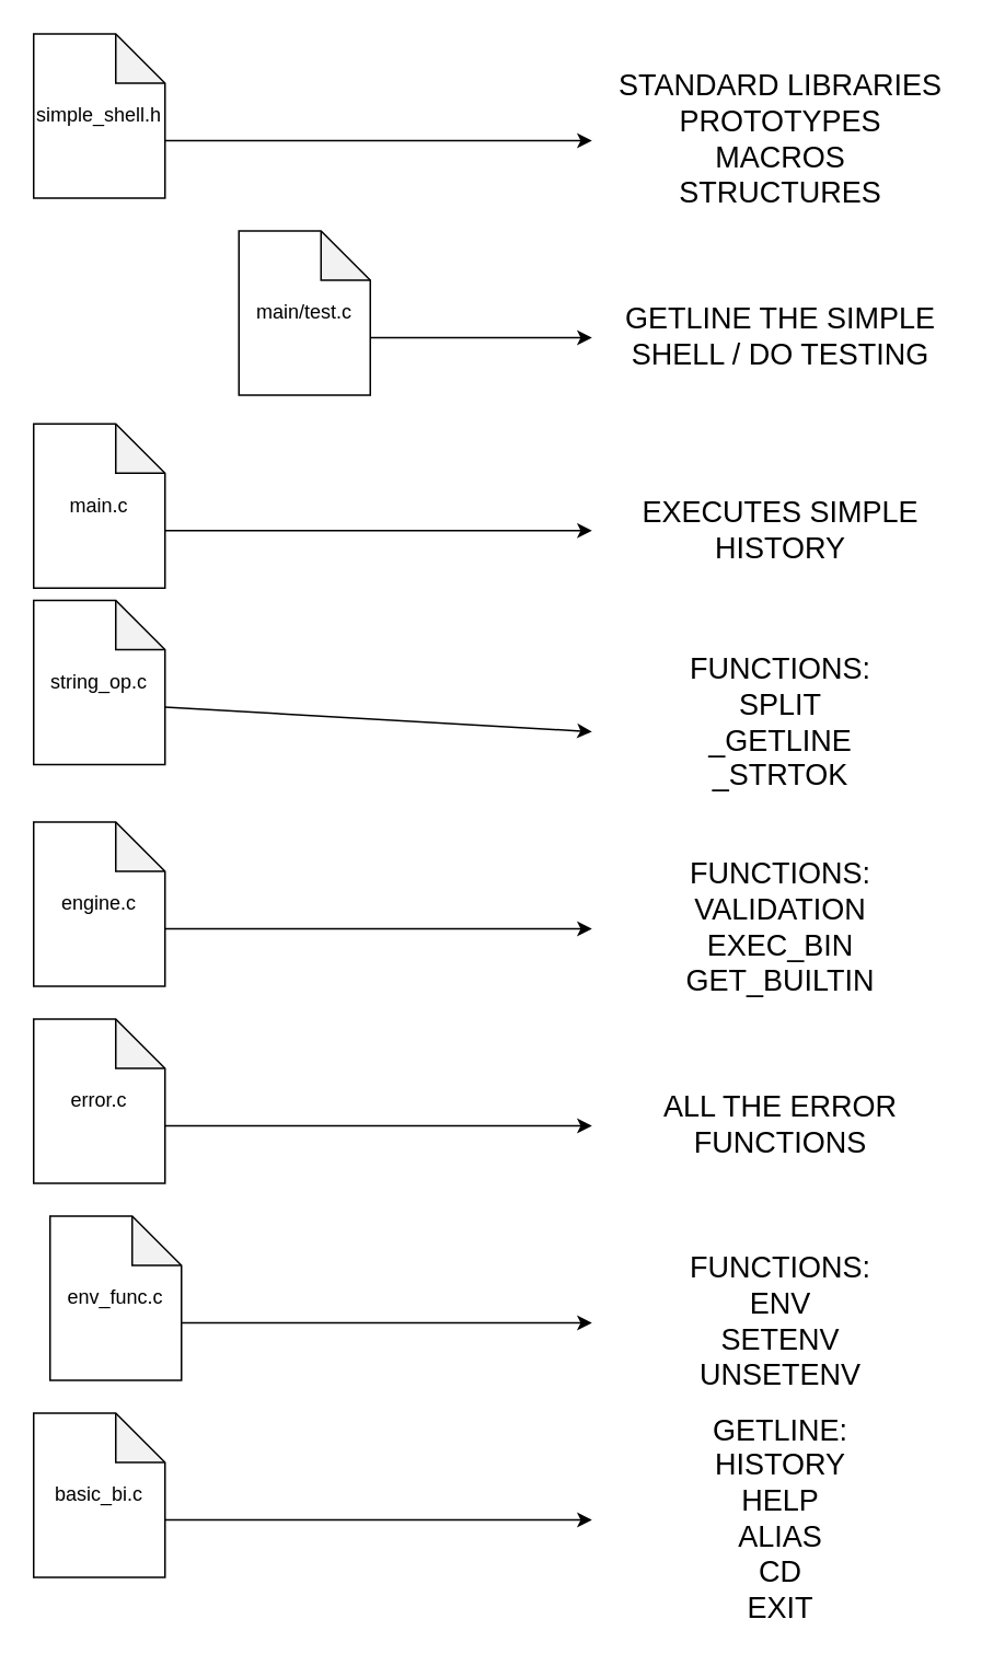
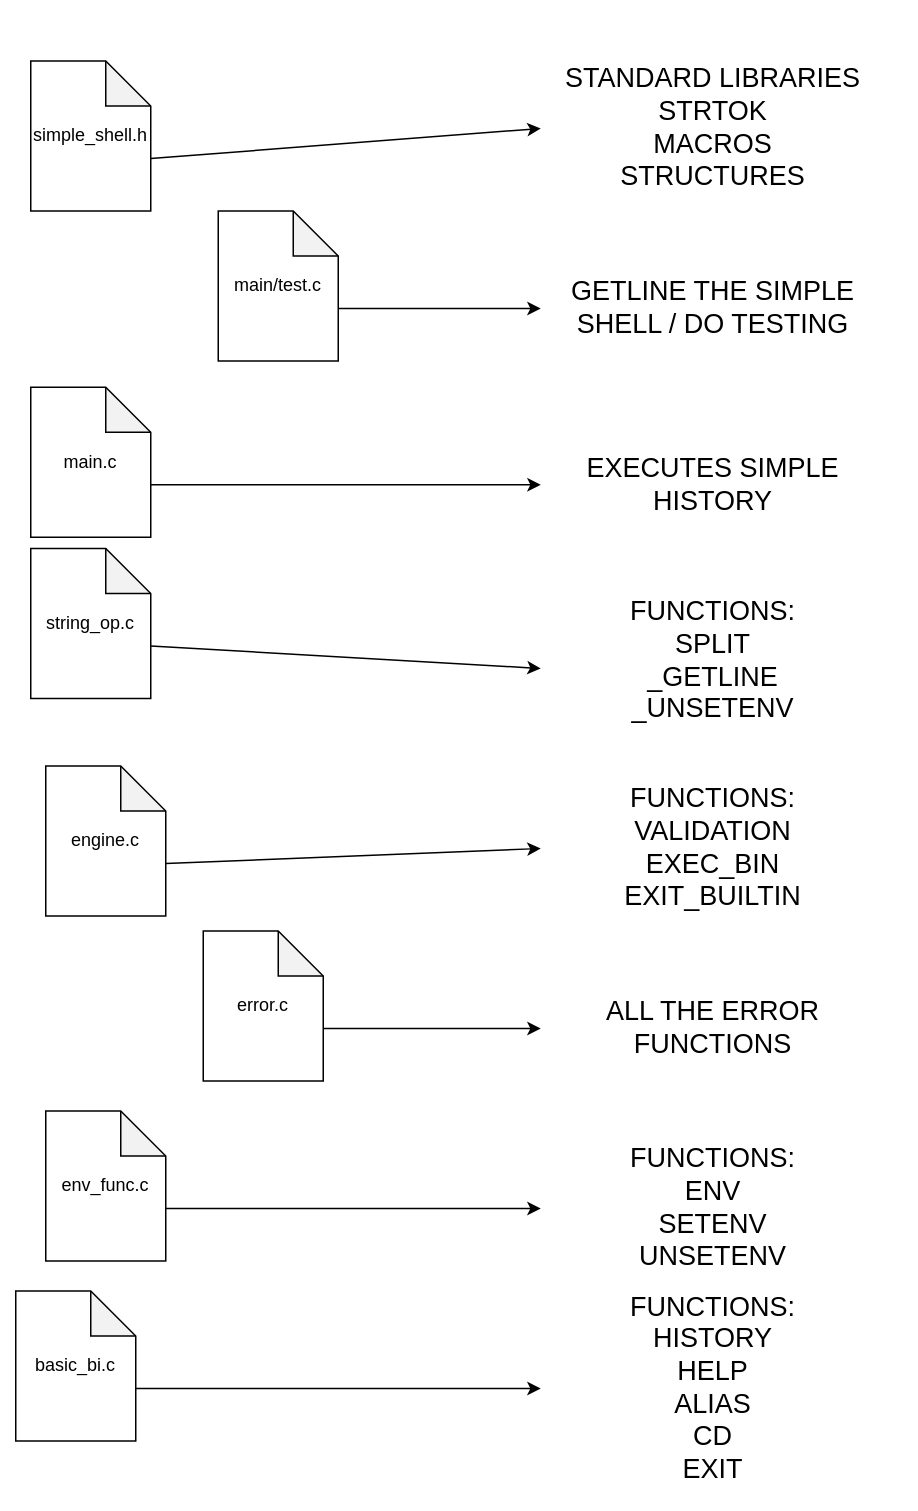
  <mxCell id="0" />
  <mxCell id="1" parent="0" />
- <mxCell id="2" value="simple_shell.h" style="shape=note;whiteSpace=wrap;html=1;backgroundOutline=1;darkOpacity=0.05;" vertex="1" parent="1"><mxGeometry x="20" y="20" width="80" height="100" as="geometry" /></mxCell>
- <mxCell id="3" value="STANDARD LIBRARIES&lt;br style=&quot;font-size: 18px;&quot;&gt;PROTOTYPES&lt;br style=&quot;font-size: 18px;&quot;&gt;MACROS&lt;br style=&quot;font-size: 18px;&quot;&gt;STRUCTURES&lt;br style=&quot;font-size: 18px;&quot;&gt;" style="text;html=1;strokeColor=none;fillColor=none;align=center;verticalAlign=middle;whiteSpace=wrap;rounded=0;fontSize=18;" vertex="1" parent="1"><mxGeometry x="360" y="25" width="230" height="120" as="geometry" /></mxCell>
+ <mxCell id="2" value="simple_shell.h" style="shape=note;whiteSpace=wrap;html=1;backgroundOutline=1;darkOpacity=0.05;" vertex="1" parent="1"><mxGeometry x="20" y="40" width="80" height="100" as="geometry" /></mxCell>
+ <mxCell id="3" value="STANDARD LIBRARIES&lt;br style=&quot;font-size: 18px;&quot;&gt;STRTOK&lt;br style=&quot;font-size: 18px;&quot;&gt;MACROS&lt;br style=&quot;font-size: 18px;&quot;&gt;STRUCTURES&lt;br style=&quot;font-size: 18px;&quot;&gt;" style="text;html=1;strokeColor=none;fillColor=none;align=center;verticalAlign=middle;whiteSpace=wrap;rounded=0;fontSize=18;" vertex="1" parent="1"><mxGeometry x="360" y="25" width="230" height="120" as="geometry" /></mxCell>
  <mxCell id="4" value="" style="endArrow=classic;html=1;fontSize=18;exitX=0;exitY=0;exitDx=80;exitDy=65;exitPerimeter=0;" edge="1" parent="1" source="2"><mxGeometry width="50" height="50" relative="1" as="geometry"><mxPoint x="20" y="215" as="sourcePoint" /><mxPoint x="360" y="85" as="targetPoint" /><Array as="points"><mxPoint x="360" y="85" /></Array></mxGeometry></mxCell>
- <mxCell id="5" value="error.c" style="shape=note;whiteSpace=wrap;html=1;backgroundOutline=1;darkOpacity=0.05;" vertex="1" parent="1"><mxGeometry x="20" y="620" width="80" height="100" as="geometry" /></mxCell>
+ <mxCell id="5" value="error.c" style="shape=note;whiteSpace=wrap;html=1;backgroundOutline=1;darkOpacity=0.05;" vertex="1" parent="1"><mxGeometry x="135" y="620" width="80" height="100" as="geometry" /></mxCell>
  <mxCell id="6" value="ALL THE ERROR FUNCTIONS&lt;br style=&quot;font-size: 18px&quot;&gt;" style="text;html=1;strokeColor=none;fillColor=none;align=center;verticalAlign=middle;whiteSpace=wrap;rounded=0;fontSize=18;" vertex="1" parent="1"><mxGeometry x="360" y="625" width="230" height="120" as="geometry" /></mxCell>
  <mxCell id="7" value="" style="endArrow=classic;html=1;fontSize=18;exitX=0;exitY=0;exitDx=80;exitDy=65;exitPerimeter=0;" edge="1" parent="1" source="5"><mxGeometry width="50" height="50" relative="1" as="geometry"><mxPoint x="20" y="815" as="sourcePoint" /><mxPoint x="360" y="685" as="targetPoint" /><Array as="points"><mxPoint x="360" y="685" /></Array></mxGeometry></mxCell>
  <mxCell id="8" value="env_func.c" style="shape=note;whiteSpace=wrap;html=1;backgroundOutline=1;darkOpacity=0.05;" vertex="1" parent="1"><mxGeometry x="30" y="740" width="80" height="100" as="geometry" /></mxCell>
  <mxCell id="9" value="FUNCTIONS:&lt;br&gt;ENV&lt;br&gt;SETENV&lt;br&gt;UNSETENV&lt;br&gt;" style="text;html=1;strokeColor=none;fillColor=none;align=center;verticalAlign=middle;whiteSpace=wrap;rounded=0;fontSize=18;" vertex="1" parent="1"><mxGeometry x="360" y="745" width="230" height="120" as="geometry" /></mxCell>
  <mxCell id="10" value="" style="endArrow=classic;html=1;fontSize=18;exitX=0;exitY=0;exitDx=80;exitDy=65;exitPerimeter=0;" edge="1" parent="1" source="8"><mxGeometry width="50" height="50" relative="1" as="geometry"><mxPoint x="20" y="935" as="sourcePoint" /><mxPoint x="360" y="805" as="targetPoint" /><Array as="points"><mxPoint x="360" y="805" /></Array></mxGeometry></mxCell>
  <mxCell id="11" value="main/test.c" style="shape=note;whiteSpace=wrap;html=1;backgroundOutline=1;darkOpacity=0.05;" vertex="1" parent="1"><mxGeometry x="145" y="140" width="80" height="100" as="geometry" /></mxCell>
  <mxCell id="12" value="GETLINE THE SIMPLE SHELL / DO TESTING&lt;br style=&quot;font-size: 18px&quot;&gt;" style="text;html=1;strokeColor=none;fillColor=none;align=center;verticalAlign=middle;whiteSpace=wrap;rounded=0;fontSize=18;" vertex="1" parent="1"><mxGeometry x="360" y="145" width="230" height="120" as="geometry" /></mxCell>
  <mxCell id="13" value="" style="endArrow=classic;html=1;fontSize=18;exitX=0;exitY=0;exitDx=80;exitDy=65;exitPerimeter=0;" edge="1" parent="1" source="11"><mxGeometry width="50" height="50" relative="1" as="geometry"><mxPoint x="20" y="335" as="sourcePoint" /><mxPoint x="360" y="205" as="targetPoint" /><Array as="points"><mxPoint x="360" y="205" /></Array></mxGeometry></mxCell>
  <mxCell id="14" value="main.c" style="shape=note;whiteSpace=wrap;html=1;backgroundOutline=1;darkOpacity=0.05;" vertex="1" parent="1"><mxGeometry x="20" y="257.5" width="80" height="100" as="geometry" /></mxCell>
  <mxCell id="15" value="EXECUTES SIMPLE HISTORY&lt;br style=&quot;font-size: 18px&quot;&gt;" style="text;html=1;strokeColor=none;fillColor=none;align=center;verticalAlign=middle;whiteSpace=wrap;rounded=0;fontSize=18;" vertex="1" parent="1"><mxGeometry x="360" y="262.5" width="230" height="120" as="geometry" /></mxCell>
  <mxCell id="16" value="" style="endArrow=classic;html=1;fontSize=18;exitX=0;exitY=0;exitDx=80;exitDy=65;exitPerimeter=0;" edge="1" parent="1" source="14"><mxGeometry width="50" height="50" relative="1" as="geometry"><mxPoint x="20" y="452.5" as="sourcePoint" /><mxPoint x="360" y="322.5" as="targetPoint" /><Array as="points"><mxPoint x="360" y="322.5" /></Array></mxGeometry></mxCell>
  <mxCell id="17" value="string_op.c" style="shape=note;whiteSpace=wrap;html=1;backgroundOutline=1;darkOpacity=0.05;" vertex="1" parent="1"><mxGeometry x="20" y="365" width="80" height="100" as="geometry" /></mxCell>
- <mxCell id="18" value="FUNCTIONS:&lt;br&gt;SPLIT&lt;br&gt;_GETLINE&lt;br&gt;_STRTOK&lt;br style=&quot;font-size: 18px&quot;&gt;" style="text;html=1;strokeColor=none;fillColor=none;align=center;verticalAlign=middle;whiteSpace=wrap;rounded=0;fontSize=18;" vertex="1" parent="1"><mxGeometry x="360" y="380" width="230" height="120" as="geometry" /></mxCell>
+ <mxCell id="18" value="FUNCTIONS:&lt;br&gt;SPLIT&lt;br&gt;_GETLINE&lt;br&gt;_UNSETENV&lt;br style=&quot;font-size: 18px&quot;&gt;" style="text;html=1;strokeColor=none;fillColor=none;align=center;verticalAlign=middle;whiteSpace=wrap;rounded=0;fontSize=18;" vertex="1" parent="1"><mxGeometry x="360" y="380" width="230" height="120" as="geometry" /></mxCell>
  <mxCell id="19" value="" style="endArrow=classic;html=1;fontSize=18;exitX=0;exitY=0;exitDx=80;exitDy=65;exitPerimeter=0;" edge="1" parent="1" source="17"><mxGeometry width="50" height="50" relative="1" as="geometry"><mxPoint x="20" y="575" as="sourcePoint" /><mxPoint x="360" y="445" as="targetPoint" /><Array as="points"><mxPoint x="360" y="445" /></Array></mxGeometry></mxCell>
- <mxCell id="20" value="engine.c" style="shape=note;whiteSpace=wrap;html=1;backgroundOutline=1;darkOpacity=0.05;" vertex="1" parent="1"><mxGeometry x="20" y="500" width="80" height="100" as="geometry" /></mxCell>
- <mxCell id="21" value="FUNCTIONS:&lt;br&gt;VALIDATION&lt;br&gt;EXEC_BIN&lt;br&gt;GET_BUILTIN&lt;br style=&quot;font-size: 18px&quot;&gt;" style="text;html=1;strokeColor=none;fillColor=none;align=center;verticalAlign=middle;whiteSpace=wrap;rounded=0;fontSize=18;" vertex="1" parent="1"><mxGeometry x="360" y="505" width="230" height="120" as="geometry" /></mxCell>
+ <mxCell id="20" value="engine.c" style="shape=note;whiteSpace=wrap;html=1;backgroundOutline=1;darkOpacity=0.05;" vertex="1" parent="1"><mxGeometry x="30" y="510" width="80" height="100" as="geometry" /></mxCell>
+ <mxCell id="21" value="FUNCTIONS:&lt;br&gt;VALIDATION&lt;br&gt;EXEC_BIN&lt;br&gt;EXIT_BUILTIN&lt;br style=&quot;font-size: 18px&quot;&gt;" style="text;html=1;strokeColor=none;fillColor=none;align=center;verticalAlign=middle;whiteSpace=wrap;rounded=0;fontSize=18;" vertex="1" parent="1"><mxGeometry x="360" y="505" width="230" height="120" as="geometry" /></mxCell>
  <mxCell id="22" value="" style="endArrow=classic;html=1;fontSize=18;exitX=0;exitY=0;exitDx=80;exitDy=65;exitPerimeter=0;" edge="1" parent="1" source="20"><mxGeometry width="50" height="50" relative="1" as="geometry"><mxPoint x="20" y="695" as="sourcePoint" /><mxPoint x="360" y="565" as="targetPoint" /><Array as="points"><mxPoint x="360" y="565" /></Array></mxGeometry></mxCell>
- <mxCell id="23" value="basic_bi.c" style="shape=note;whiteSpace=wrap;html=1;backgroundOutline=1;darkOpacity=0.05;" vertex="1" parent="1"><mxGeometry x="20" y="860" width="80" height="100" as="geometry" /></mxCell>
- <mxCell id="24" value="GETLINE:&lt;br&gt;HISTORY&lt;br&gt;HELP&lt;br&gt;ALIAS&lt;br&gt;CD&lt;br&gt;EXIT&lt;br&gt;" style="text;html=1;strokeColor=none;fillColor=none;align=center;verticalAlign=middle;whiteSpace=wrap;rounded=0;fontSize=18;" vertex="1" parent="1"><mxGeometry x="360" y="865" width="230" height="120" as="geometry" /></mxCell>
+ <mxCell id="23" value="basic_bi.c" style="shape=note;whiteSpace=wrap;html=1;backgroundOutline=1;darkOpacity=0.05;" vertex="1" parent="1"><mxGeometry x="10" y="860" width="80" height="100" as="geometry" /></mxCell>
+ <mxCell id="24" value="FUNCTIONS:&lt;br&gt;HISTORY&lt;br&gt;HELP&lt;br&gt;ALIAS&lt;br&gt;CD&lt;br&gt;EXIT&lt;br&gt;" style="text;html=1;strokeColor=none;fillColor=none;align=center;verticalAlign=middle;whiteSpace=wrap;rounded=0;fontSize=18;" vertex="1" parent="1"><mxGeometry x="360" y="865" width="230" height="120" as="geometry" /></mxCell>
  <mxCell id="25" value="" style="endArrow=classic;html=1;fontSize=18;exitX=0;exitY=0;exitDx=80;exitDy=65;exitPerimeter=0;" edge="1" parent="1" source="23"><mxGeometry width="50" height="50" relative="1" as="geometry"><mxPoint x="20" y="1055" as="sourcePoint" /><mxPoint x="360" y="925" as="targetPoint" /><Array as="points"><mxPoint x="360" y="925" /></Array></mxGeometry></mxCell>
